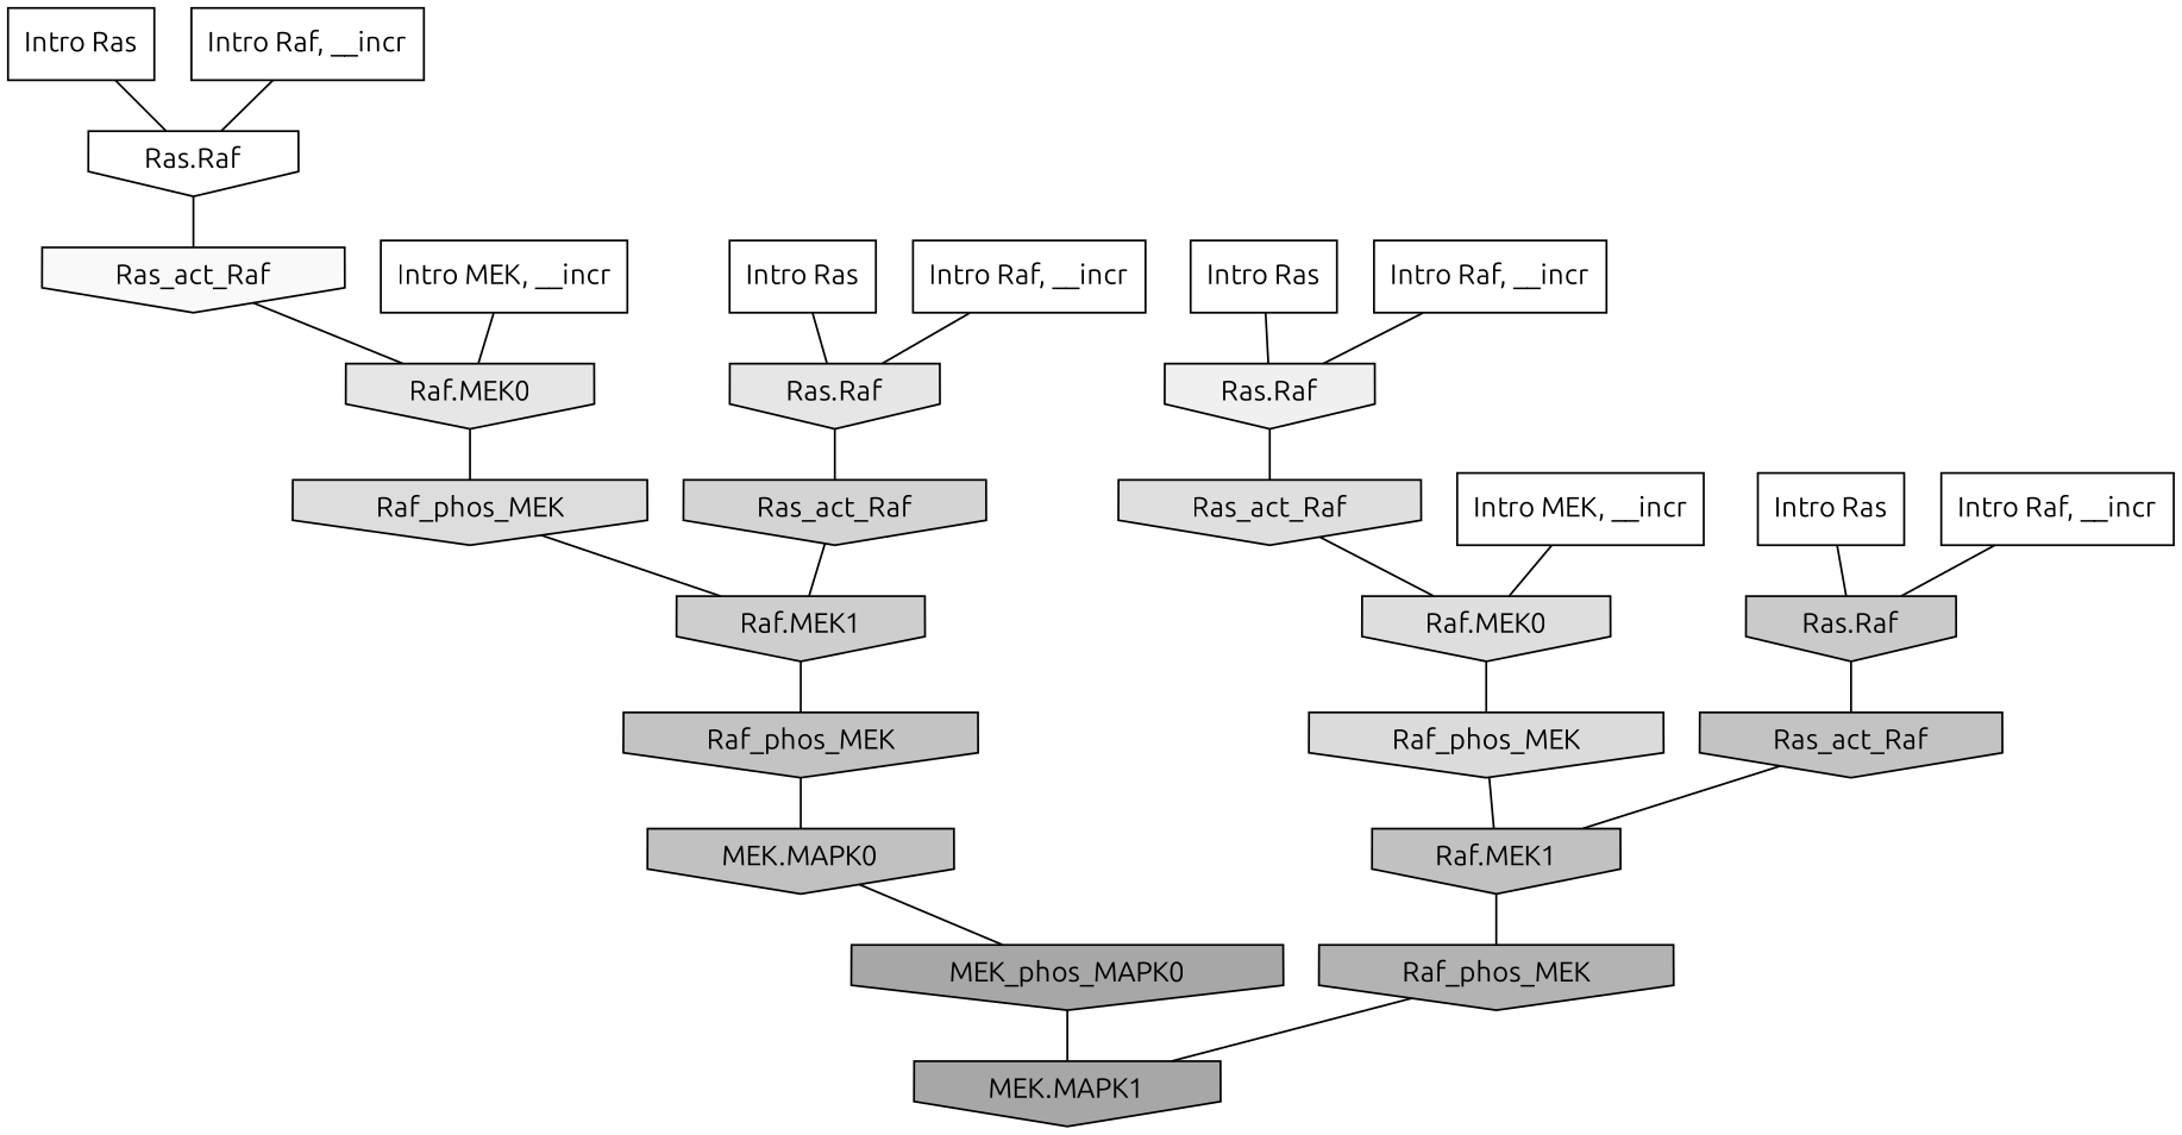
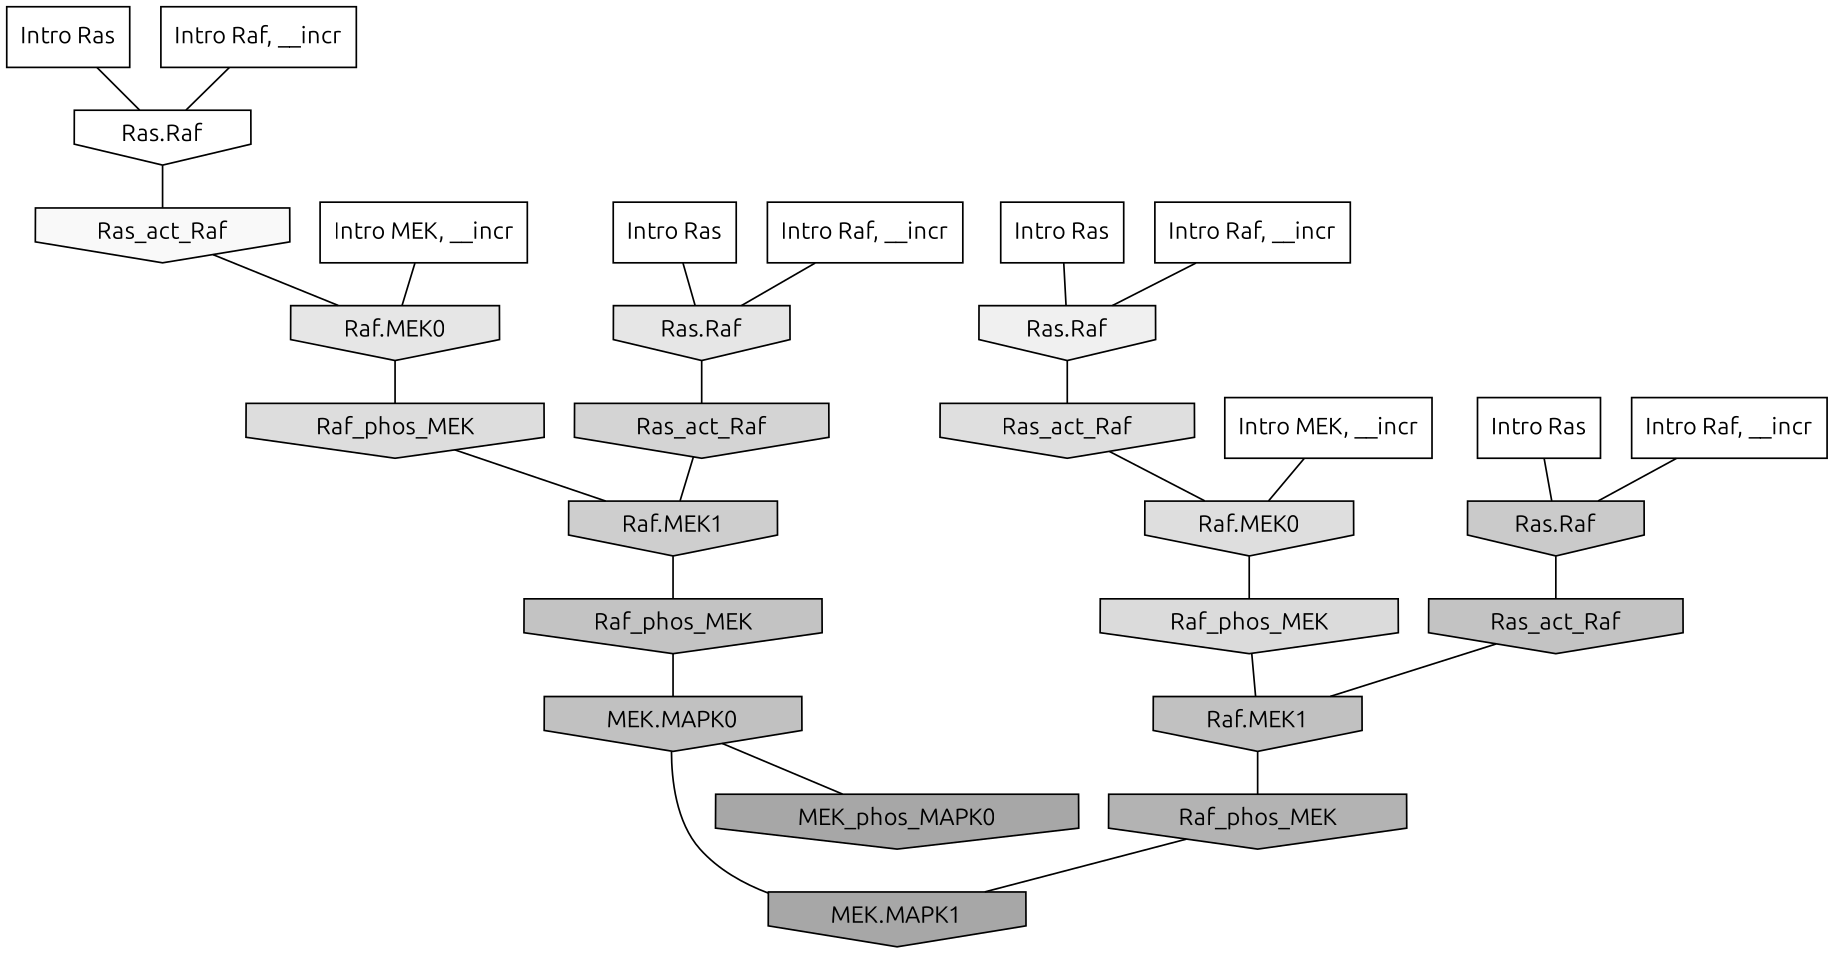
  digraph {
    fontname=Ubuntu
    rankdir=TB
    ranksep=0.30
    node [fillcolor="0.000 0.000 1.000" fontname=Ubuntu shape=invhouse style=filled]
    edge [color="0.000 0.000 0.000" dir=none fontname=Ubuntu]
    n1 [label="Intro Ras" shape=rectangle]
    n2 [fillcolor="0.000 0.000 0.899" label="Ras.Raf"]
    n3 [fillcolor="0.000 0.000 0.832" label=Ras_act_Raf]
    n4 [label="Intro Ras" shape=rectangle]
    n5 [fillcolor="0.000 0.000 0.790" label="Ras.Raf"]
    n6 [fillcolor="0.000 0.000 0.763" label=Ras_act_Raf]
    n7 [label="Intro Ras" shape=rectangle]
    n8 [label="Ras.Raf"]
    n9 [fillcolor="0.000 0.000 0.973" label=Ras_act_Raf]
    n10 [label="Intro Ras" shape=rectangle]
    n11 [fillcolor="0.000 0.000 0.941" label="Ras.Raf"]
    n12 [fillcolor="0.000 0.000 0.875" label=Ras_act_Raf]
    n13 [label="Intro Raf, __incr" shape=rectangle]
    n14 [label="Intro Raf, __incr" shape=rectangle]
    n15 [label="Intro Raf, __incr" shape=rectangle]
    n16 [label="Intro Raf, __incr" shape=rectangle]
    n17 [label="Intro MEK, __incr" shape=rectangle]
    n18 [fillcolor="0.000 0.000 0.900" label="Raf.MEK0"]
    n19 [fillcolor="0.000 0.000 0.864" label=Raf_phos_MEK]
    n20 [label="Intro MEK, __incr" shape=rectangle]
    n21 [fillcolor="0.000 0.000 0.869" label="Raf.MEK0"]
    n22 [fillcolor="0.000 0.000 0.856" label=Raf_phos_MEK]
    n23 [fillcolor="0.000 0.000 0.754" label="MEK.MAPK0"]
    n24 [fillcolor="0.000 0.000 0.654" label=MEK_phos_MAPK0]
    n25 [fillcolor="0.000 0.000 0.808" label="Raf.MEK1"]
    n26 [fillcolor="0.000 0.000 0.754" label="Raf.MEK1"]
    n27 [fillcolor="0.000 0.000 0.765" label=Raf_phos_MEK]
    n28 [fillcolor="0.000 0.000 0.701" label=Raf_phos_MEK]
    n29 [fillcolor="0.000 0.000 0.654" label="MEK.MAPK1"]
    n1 -> n2
    n2 -> n3
    n3 -> n25
    n4 -> n5
    n5 -> n6
    n6 -> n26
    n7 -> n8
    n8 -> n9
    n9 -> n18
    n10 -> n11
    n11 -> n12
    n12 -> n21
    n13 -> n5
    n14 -> n11
    n15 -> n2
    n16 -> n8
    n17 -> n18
    n18 -> n19
    n19 -> n25
    n20 -> n21
    n21 -> n22
    n22 -> n26
    n23 -> n24
-   n24 -> n29
+   n23 -> n29
    n25 -> n27
    n26 -> n28
    n27 -> n23
    n28 -> n29
  }
